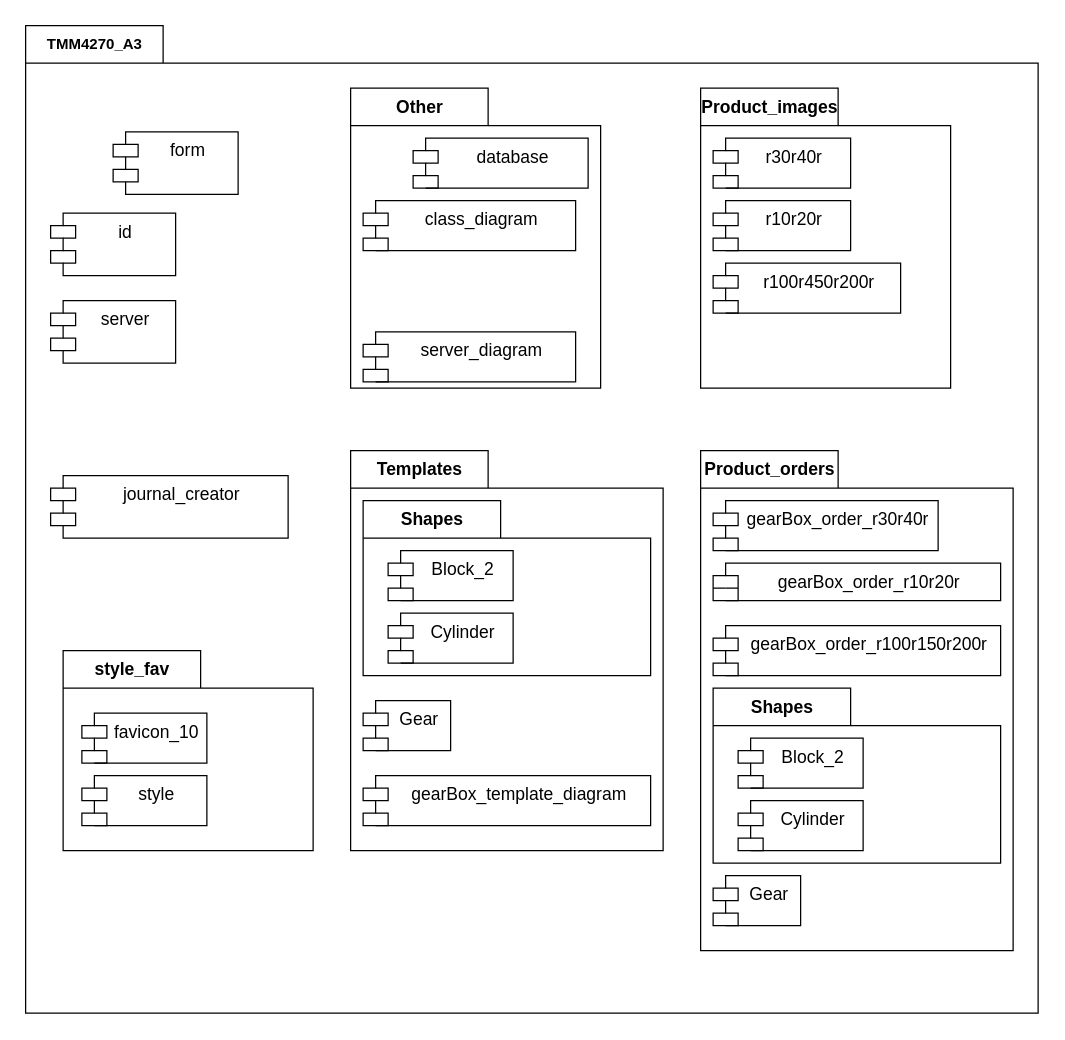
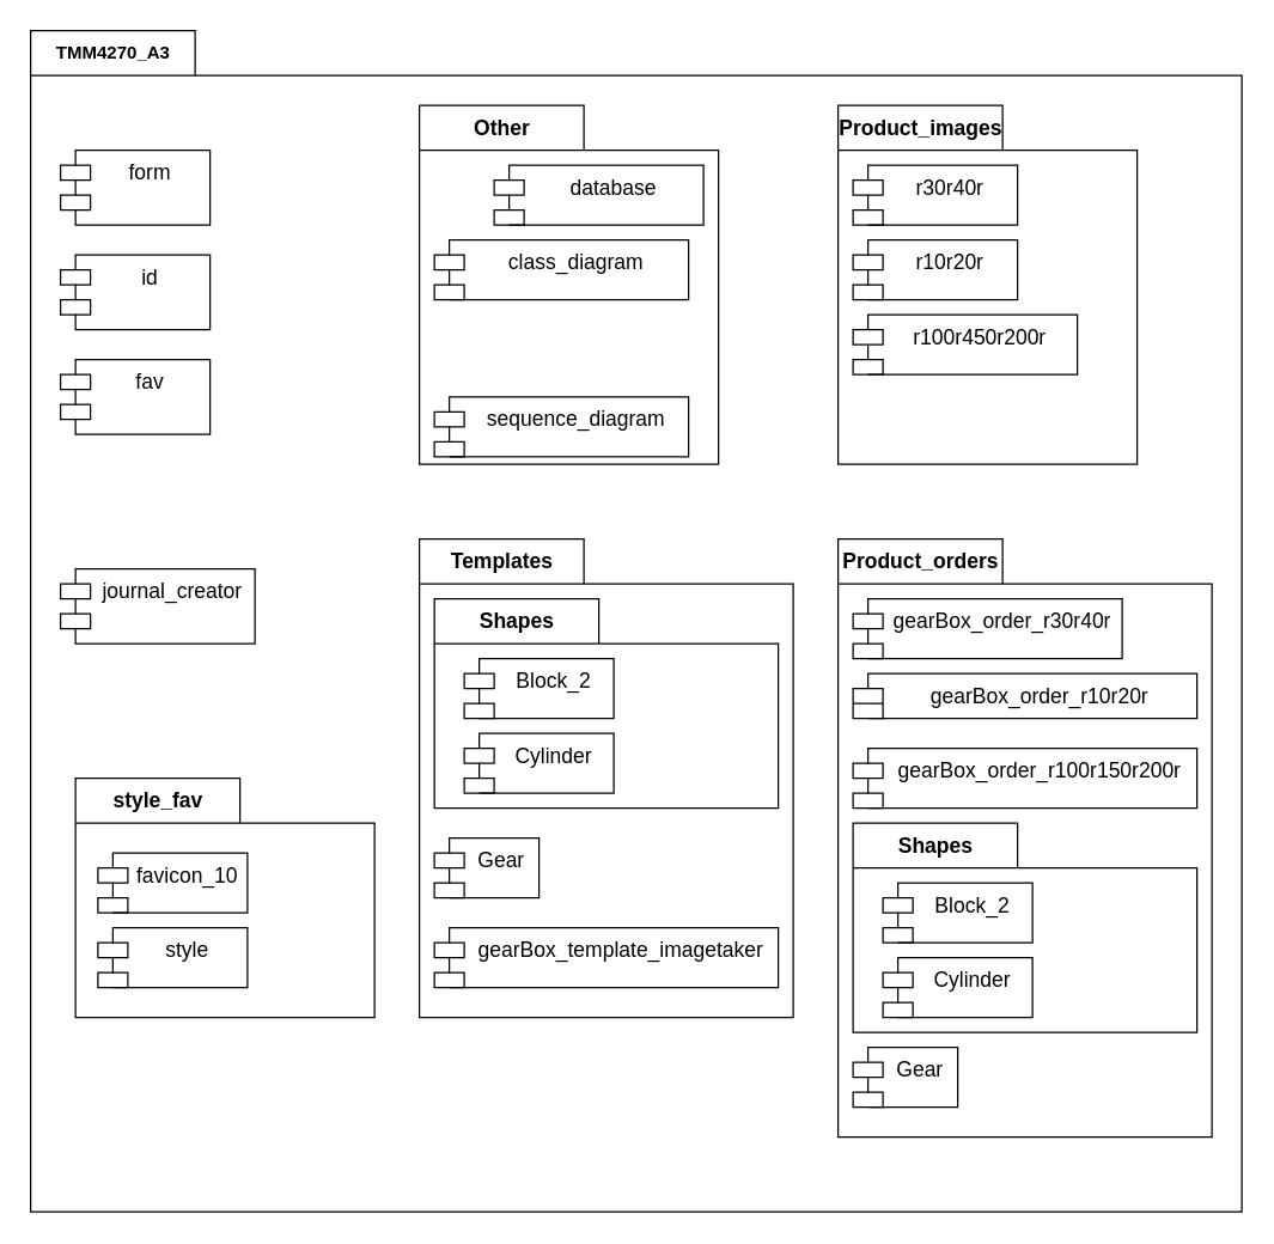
  <mxCell id="0" />
  <mxCell id="1" parent="0" />
  <mxCell id="2" value="TMM4270_A3" style="shape=folder;fontStyle=1;tabWidth=110;tabHeight=30;tabPosition=left;html=1;boundedLbl=1;labelInHeader=1;container=1;collapsible=0;recursiveResize=0;" parent="1" vertex="1"><mxGeometry x="20" y="20" width="810" height="790" as="geometry" /></mxCell>
- <mxCell id="3" value="form" style="shape=module;align=left;spacingLeft=20;align=center;verticalAlign=top;fontSize=14;" parent="2" vertex="1"><mxGeometry x="70" y="85" width="100" height="50" as="geometry" /></mxCell>
- <mxCell id="4" value="server" style="shape=module;align=left;spacingLeft=20;align=center;verticalAlign=top;fontSize=14;" parent="2" vertex="1"><mxGeometry x="20" y="220" width="100" height="50" as="geometry" /></mxCell>
+ <mxCell id="3" value="form" style="shape=module;align=left;spacingLeft=20;align=center;verticalAlign=top;fontSize=14;" parent="2" vertex="1"><mxGeometry x="20" y="80" width="100" height="50" as="geometry" /></mxCell>
+ <mxCell id="4" value="fav" style="shape=module;align=left;spacingLeft=20;align=center;verticalAlign=top;fontSize=14;" parent="2" vertex="1"><mxGeometry x="20" y="220" width="100" height="50" as="geometry" /></mxCell>
  <mxCell id="5" value="id" style="shape=module;align=left;spacingLeft=20;align=center;verticalAlign=top;fontSize=14;" parent="2" vertex="1"><mxGeometry x="20" y="150" width="100" height="50" as="geometry" /></mxCell>
- <mxCell id="6" value="journal_creator&#10;" style="shape=module;align=left;spacingLeft=20;align=center;verticalAlign=top;fontSize=14;" parent="2" vertex="1"><mxGeometry x="20" y="360" width="190" height="50" as="geometry" /></mxCell>
+ <mxCell id="6" value="journal_creator&#10;" style="shape=module;align=left;spacingLeft=20;align=center;verticalAlign=top;fontSize=14;" parent="2" vertex="1"><mxGeometry x="20" y="360" width="130" height="50" as="geometry" /></mxCell>
  <mxCell id="7" value="Other" style="shape=folder;fontStyle=1;tabWidth=110;tabHeight=30;tabPosition=left;html=1;boundedLbl=1;labelInHeader=1;container=1;collapsible=0;recursiveResize=0;fontSize=14;" parent="2" vertex="1"><mxGeometry x="260" y="50" width="200" height="240" as="geometry" /></mxCell>
  <mxCell id="8" value="database" style="shape=module;align=left;spacingLeft=20;align=center;verticalAlign=top;fontSize=14;" parent="7" vertex="1"><mxGeometry x="50" y="40" width="140" height="40" as="geometry" /></mxCell>
  <mxCell id="9" value="class_diagram" style="shape=module;align=left;spacingLeft=20;align=center;verticalAlign=top;fontSize=14;" parent="7" vertex="1"><mxGeometry x="10" y="90" width="170" height="40" as="geometry" /></mxCell>
- <mxCell id="10" value="server_diagram" style="shape=module;align=left;spacingLeft=20;align=center;verticalAlign=top;fontSize=14;" parent="7" vertex="1"><mxGeometry x="10" y="195" width="170" height="40" as="geometry" /></mxCell>
+ <mxCell id="10" value="sequence_diagram" style="shape=module;align=left;spacingLeft=20;align=center;verticalAlign=top;fontSize=14;" parent="7" vertex="1"><mxGeometry x="10" y="195" width="170" height="40" as="geometry" /></mxCell>
  <mxCell id="11" value="Product_images" style="shape=folder;fontStyle=1;tabWidth=110;tabHeight=30;tabPosition=left;html=1;boundedLbl=1;labelInHeader=1;container=1;collapsible=0;recursiveResize=0;fontSize=14;" parent="2" vertex="1"><mxGeometry x="540" y="50" width="200" height="240" as="geometry" /></mxCell>
  <mxCell id="12" value="r30r40r" style="shape=module;align=left;spacingLeft=20;align=center;verticalAlign=top;fontSize=14;" parent="11" vertex="1"><mxGeometry x="10" y="40" width="110" height="40" as="geometry" /></mxCell>
  <mxCell id="13" value="r10r20r" style="shape=module;align=left;spacingLeft=20;align=center;verticalAlign=top;fontSize=14;" parent="11" vertex="1"><mxGeometry x="10" y="90" width="110" height="40" as="geometry" /></mxCell>
  <mxCell id="14" value="r100r450r200r" style="shape=module;align=left;spacingLeft=20;align=center;verticalAlign=top;fontSize=14;" parent="11" vertex="1"><mxGeometry x="10" y="140" width="150" height="40" as="geometry" /></mxCell>
  <mxCell id="15" value="style_fav" style="shape=folder;fontStyle=1;tabWidth=110;tabHeight=30;tabPosition=left;html=1;boundedLbl=1;labelInHeader=1;container=1;collapsible=0;recursiveResize=0;fontSize=14;" parent="2" vertex="1"><mxGeometry x="30" y="500" width="200" height="160" as="geometry" /></mxCell>
  <mxCell id="16" value="style" style="shape=module;align=left;spacingLeft=20;align=center;verticalAlign=top;fontSize=14;" parent="15" vertex="1"><mxGeometry x="15" y="100" width="100" height="40" as="geometry" /></mxCell>
  <mxCell id="17" value="favicon_10" style="shape=module;align=left;spacingLeft=20;align=center;verticalAlign=top;fontSize=14;" parent="15" vertex="1"><mxGeometry x="15" y="50" width="100" height="40" as="geometry" /></mxCell>
  <mxCell id="18" value="Templates" style="shape=folder;fontStyle=1;tabWidth=110;tabHeight=30;tabPosition=left;html=1;boundedLbl=1;labelInHeader=1;container=1;collapsible=0;recursiveResize=0;fontSize=14;" parent="2" vertex="1"><mxGeometry x="260" y="340" width="250" height="320" as="geometry" /></mxCell>
  <mxCell id="19" value="Gear" style="shape=module;align=left;spacingLeft=20;align=center;verticalAlign=top;fontSize=14;" parent="18" vertex="1"><mxGeometry x="10" y="200" width="70" height="40" as="geometry" /></mxCell>
- <mxCell id="20" value="gearBox_template_diagram&#10;" style="shape=module;align=left;spacingLeft=20;align=center;verticalAlign=top;fontSize=14;" parent="18" vertex="1"><mxGeometry x="10" y="260" width="230" height="40" as="geometry" /></mxCell>
+ <mxCell id="20" value="gearBox_template_imagetaker&#10;" style="shape=module;align=left;spacingLeft=20;align=center;verticalAlign=top;fontSize=14;" parent="18" vertex="1"><mxGeometry x="10" y="260" width="230" height="40" as="geometry" /></mxCell>
  <mxCell id="21" value="Shapes" style="shape=folder;fontStyle=1;tabWidth=110;tabHeight=30;tabPosition=left;html=1;boundedLbl=1;labelInHeader=1;container=1;collapsible=0;recursiveResize=0;fontSize=14;" parent="18" vertex="1"><mxGeometry x="10" y="40" width="230" height="140" as="geometry" /></mxCell>
  <mxCell id="22" value="Cylinder" style="shape=module;align=left;spacingLeft=20;align=center;verticalAlign=top;fontSize=14;" parent="21" vertex="1"><mxGeometry x="20" y="90" width="100" height="40" as="geometry" /></mxCell>
  <mxCell id="23" value="Block_2" style="shape=module;align=left;spacingLeft=20;align=center;verticalAlign=top;fontSize=14;" parent="21" vertex="1"><mxGeometry x="20" y="40" width="100" height="40" as="geometry" /></mxCell>
  <mxCell id="24" value="Product_orders" style="shape=folder;fontStyle=1;tabWidth=110;tabHeight=30;tabPosition=left;html=1;boundedLbl=1;labelInHeader=1;container=1;collapsible=0;recursiveResize=0;fontSize=14;" parent="2" vertex="1"><mxGeometry x="540" y="340" width="250" height="400" as="geometry" /></mxCell>
  <mxCell id="25" value="gearBox_order_r30r40r" style="shape=module;align=left;spacingLeft=20;align=center;verticalAlign=top;fontSize=14;" parent="24" vertex="1"><mxGeometry x="10" y="40" width="180" height="40" as="geometry" /></mxCell>
  <mxCell id="26" value="gearBox_order_r10r20r" style="shape=module;align=left;spacingLeft=20;align=center;verticalAlign=top;fontSize=14;" parent="24" vertex="1"><mxGeometry x="10" y="90" width="230" height="30" as="geometry" /></mxCell>
  <mxCell id="27" value="gearBox_order_r100r150r200r" style="shape=module;align=left;spacingLeft=20;align=center;verticalAlign=top;fontSize=14;" parent="24" vertex="1"><mxGeometry x="10" y="140" width="230" height="40" as="geometry" /></mxCell>
  <mxCell id="28" value="Shapes" style="shape=folder;fontStyle=1;tabWidth=110;tabHeight=30;tabPosition=left;html=1;boundedLbl=1;labelInHeader=1;container=1;collapsible=0;recursiveResize=0;fontSize=14;" vertex="1" parent="24"><mxGeometry x="10" y="190" width="230" height="140" as="geometry" /></mxCell>
  <mxCell id="29" value="Cylinder" style="shape=module;align=left;spacingLeft=20;align=center;verticalAlign=top;fontSize=14;" vertex="1" parent="28"><mxGeometry x="20" y="90" width="100" height="40" as="geometry" /></mxCell>
  <mxCell id="30" value="Block_2" style="shape=module;align=left;spacingLeft=20;align=center;verticalAlign=top;fontSize=14;" vertex="1" parent="28"><mxGeometry x="20" y="40" width="100" height="40" as="geometry" /></mxCell>
  <mxCell id="31" value="Gear" style="shape=module;align=left;spacingLeft=20;align=center;verticalAlign=top;fontSize=14;" vertex="1" parent="24"><mxGeometry x="10" y="340" width="70" height="40" as="geometry" /></mxCell>
